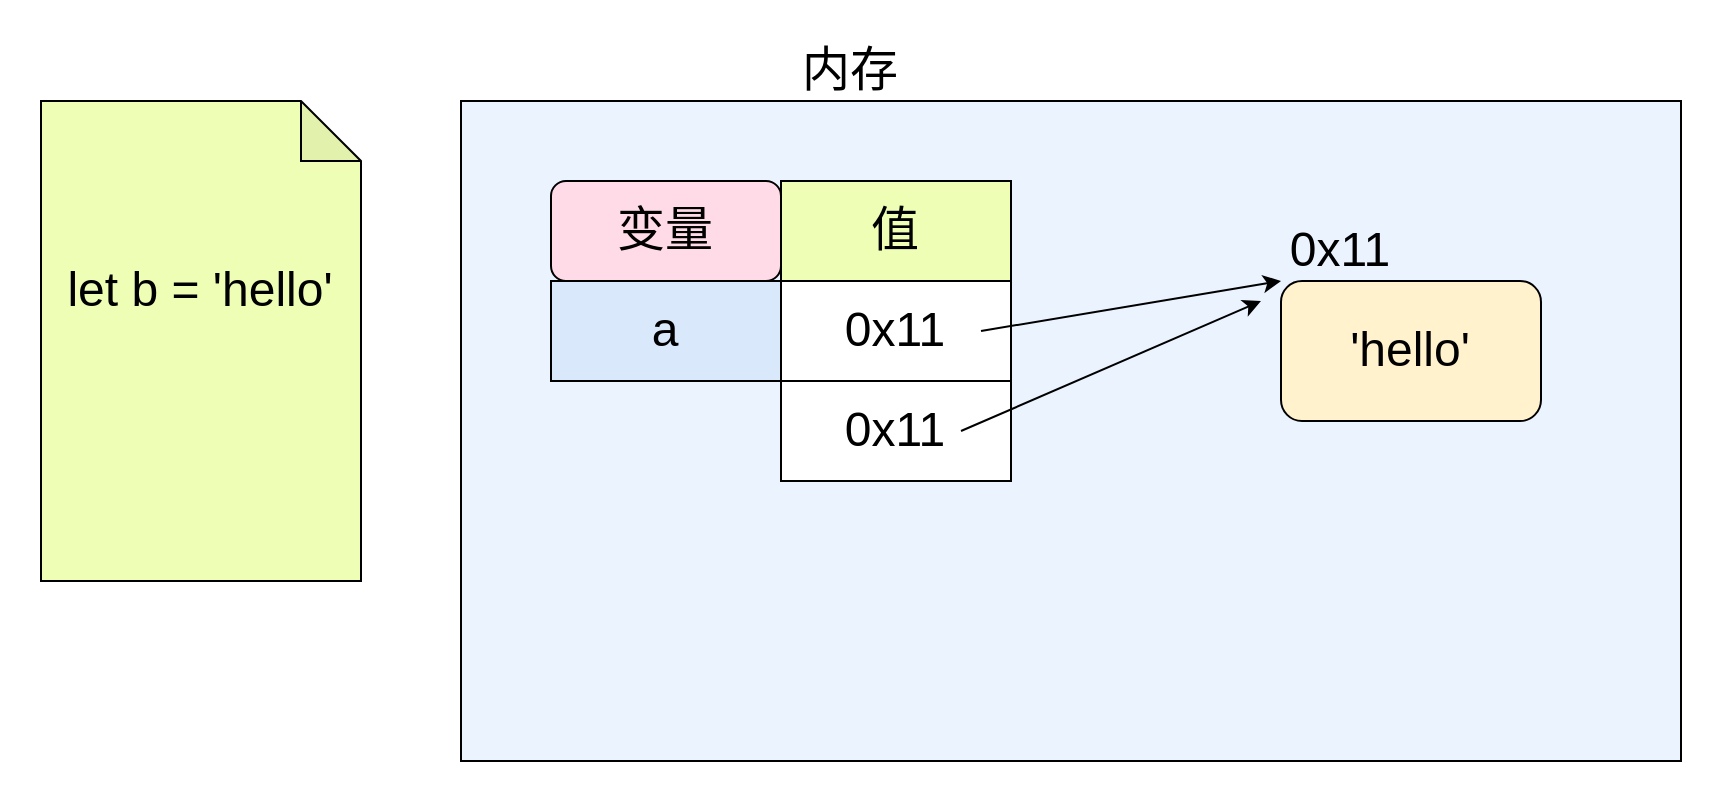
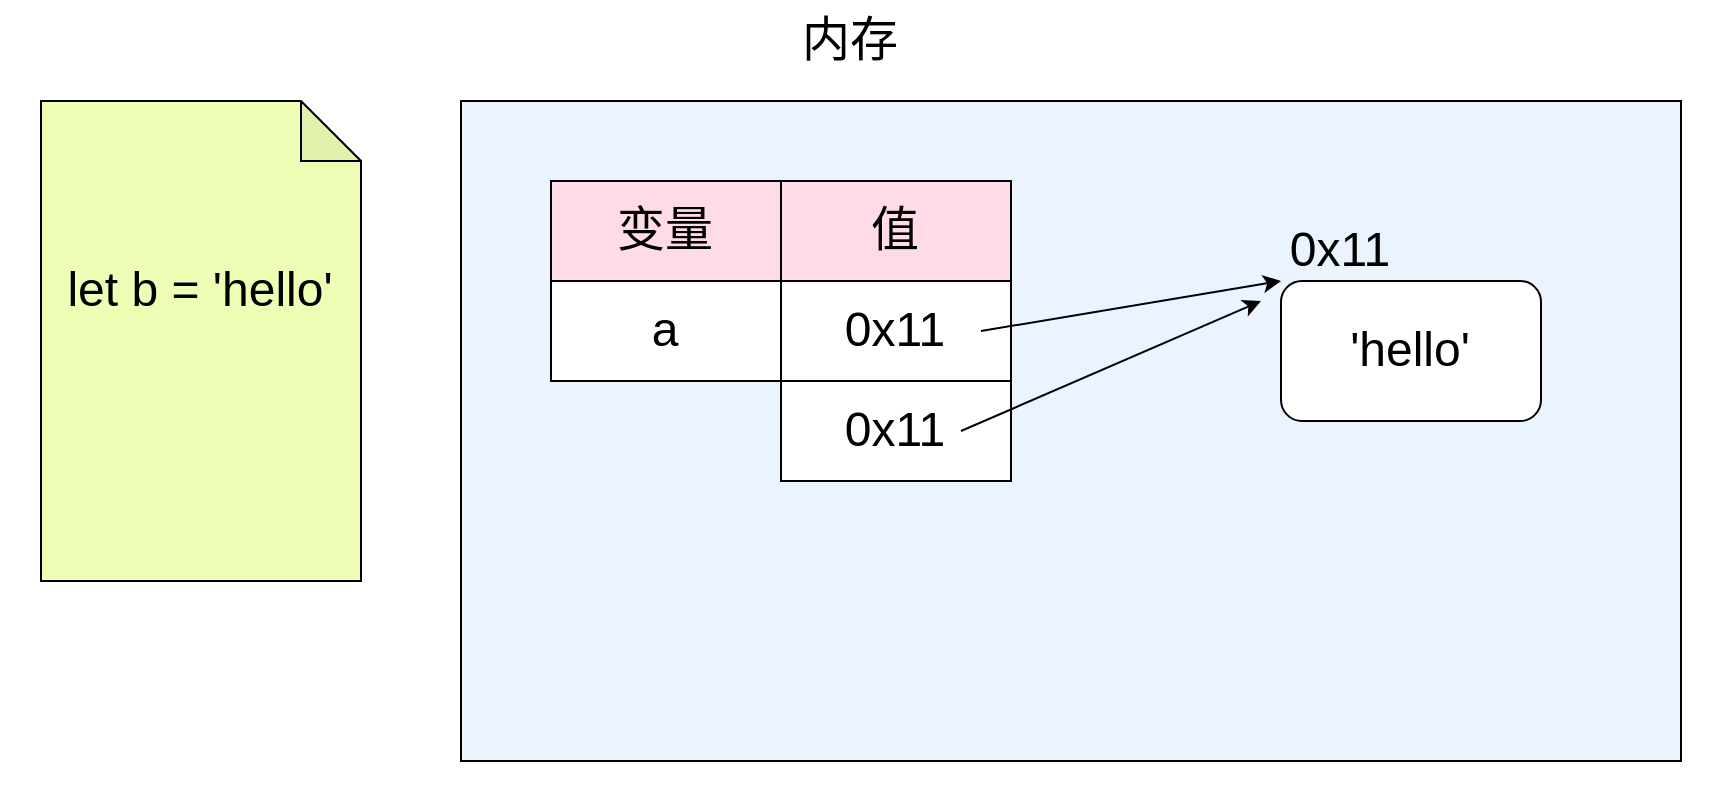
  <mxCell id="0" />
  <mxCell id="1" parent="0" />
  <mxCell id="2" value="" style="rounded=0;whiteSpace=wrap;html=1;fillColor=#EBF3FF;" vertex="1" parent="1"><mxGeometry x="230" y="50" width="610" height="330" as="geometry" /></mxCell>
- <mxCell id="3" value="&lt;font style=&quot;font-size: 24px;&quot;&gt;内存&lt;/font&gt;" style="text;html=1;strokeColor=none;fillColor=none;align=center;verticalAlign=middle;whiteSpace=wrap;rounded=0;" vertex="1" parent="1"><mxGeometry x="395" y="20" width="60" height="30" as="geometry" /></mxCell>
+ <mxCell id="3" value="&lt;font style=&quot;font-size: 24px;&quot;&gt;内存&lt;/font&gt;" style="text;html=1;strokeColor=none;fillColor=none;align=center;verticalAlign=middle;whiteSpace=wrap;rounded=0;" vertex="1" parent="1"><mxGeometry x="395" y="5" width="60" height="30" as="geometry" /></mxCell>
  <mxCell id="4" value="" style="shape=note;whiteSpace=wrap;html=1;backgroundOutline=1;darkOpacity=0.05;fontSize=24;fillColor=#EEFFB5;" vertex="1" parent="1"><mxGeometry x="20" y="50" width="160" height="240" as="geometry" /></mxCell>
- <mxCell id="5" value="变量" style="whiteSpace=wrap;html=1;fontSize=24;fillColor=#FFDBE7;rounded=1;" vertex="1" parent="1"><mxGeometry x="275" y="90" width="115" height="50" as="geometry" /></mxCell>
- <mxCell id="6" value="值" style="rounded=0;whiteSpace=wrap;html=1;fontSize=24;fillColor=#eeffb5;" vertex="1" parent="1"><mxGeometry x="390" y="90" width="115" height="50" as="geometry" /></mxCell>
- <mxCell id="7" value="a" style="rounded=0;whiteSpace=wrap;html=1;fontSize=24;fillColor=#dae8fc;" vertex="1" parent="1"><mxGeometry x="275" y="140" width="115" height="50" as="geometry" /></mxCell>
+ <mxCell id="5" value="变量" style="rounded=0;whiteSpace=wrap;html=1;fontSize=24;fillColor=#FFDBE7;" vertex="1" parent="1"><mxGeometry x="275" y="90" width="115" height="50" as="geometry" /></mxCell>
+ <mxCell id="6" value="值" style="rounded=0;whiteSpace=wrap;html=1;fontSize=24;fillColor=#FFDBE7;" vertex="1" parent="1"><mxGeometry x="390" y="90" width="115" height="50" as="geometry" /></mxCell>
+ <mxCell id="7" value="a" style="rounded=0;whiteSpace=wrap;html=1;fontSize=24;" vertex="1" parent="1"><mxGeometry x="275" y="140" width="115" height="50" as="geometry" /></mxCell>
  <mxCell id="8" value="0x11" style="rounded=0;whiteSpace=wrap;html=1;fontSize=24;" vertex="1" parent="1"><mxGeometry x="390" y="140" width="115" height="50" as="geometry" /></mxCell>
  <mxCell id="9" value="0x11" style="rounded=0;whiteSpace=wrap;html=1;fontSize=24;" vertex="1" parent="1"><mxGeometry x="390" y="190" width="115" height="50" as="geometry" /></mxCell>
- <mxCell id="10" value="'hello'" style="rounded=1;whiteSpace=wrap;html=1;fontSize=24;fillColor=#fff2cc;" vertex="1" parent="1"><mxGeometry x="640" y="140" width="130" height="70" as="geometry" /></mxCell>
+ <mxCell id="10" value="'hello'" style="rounded=1;whiteSpace=wrap;html=1;fontSize=24;" vertex="1" parent="1"><mxGeometry x="640" y="140" width="130" height="70" as="geometry" /></mxCell>
  <mxCell id="11" value="0x11" style="text;html=1;strokeColor=none;fillColor=none;align=center;verticalAlign=middle;whiteSpace=wrap;rounded=0;fontSize=24;" vertex="1" parent="1"><mxGeometry x="640" y="110" width="60" height="30" as="geometry" /></mxCell>
  <mxCell id="12" value="" style="endArrow=classic;html=1;rounded=0;fontSize=24;entryX=0;entryY=1;entryDx=0;entryDy=0;" edge="1" parent="1" target="11"><mxGeometry width="50" height="50" relative="1" as="geometry"><mxPoint x="490" y="165" as="sourcePoint" /><mxPoint x="600" y="130" as="targetPoint" /></mxGeometry></mxCell>
  <mxCell id="13" value="" style="endArrow=classic;html=1;rounded=0;fontSize=24;exitX=1;exitY=0.5;exitDx=0;exitDy=0;" edge="1" parent="1"><mxGeometry width="50" height="50" relative="1" as="geometry"><mxPoint x="480" y="215" as="sourcePoint" /><mxPoint x="630" y="150" as="targetPoint" /></mxGeometry></mxCell>
  <mxCell id="14" value="let b = 'hello'" style="text;html=1;strokeColor=none;fillColor=none;align=center;verticalAlign=middle;whiteSpace=wrap;rounded=0;fontSize=24;" vertex="1" parent="1"><mxGeometry x="25" y="130" width="150" height="30" as="geometry" /></mxCell>
